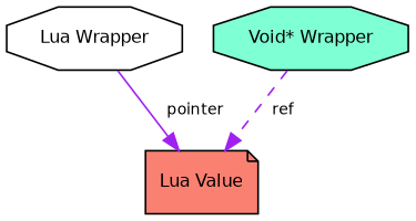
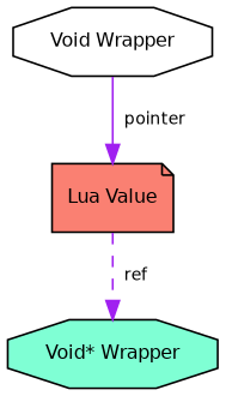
  digraph {
    concentrate=true
    fontname="DejaVu Sans"
    node [fontname="DejaVu Sans" fontsize=10 shape=octagon style=filled]
    edge [color=purple fontname="DejaVu Sans" fontsize=9]
-   n1 [fillcolor=white label="Lua Wrapper"]
+   n1 [fillcolor=white label="Void Wrapper"]
    n2 [fillcolor=salmon label="Lua Value" shape=note]
    n3 [fillcolor=aquamarine label="Void* Wrapper"]
    n1 -> n2 [label="  pointer" style=solid]
-   n3 -> n2 [label="  ref" style=dashed]
+   n2 -> n3 [label="  ref" style=dashed]
  }
